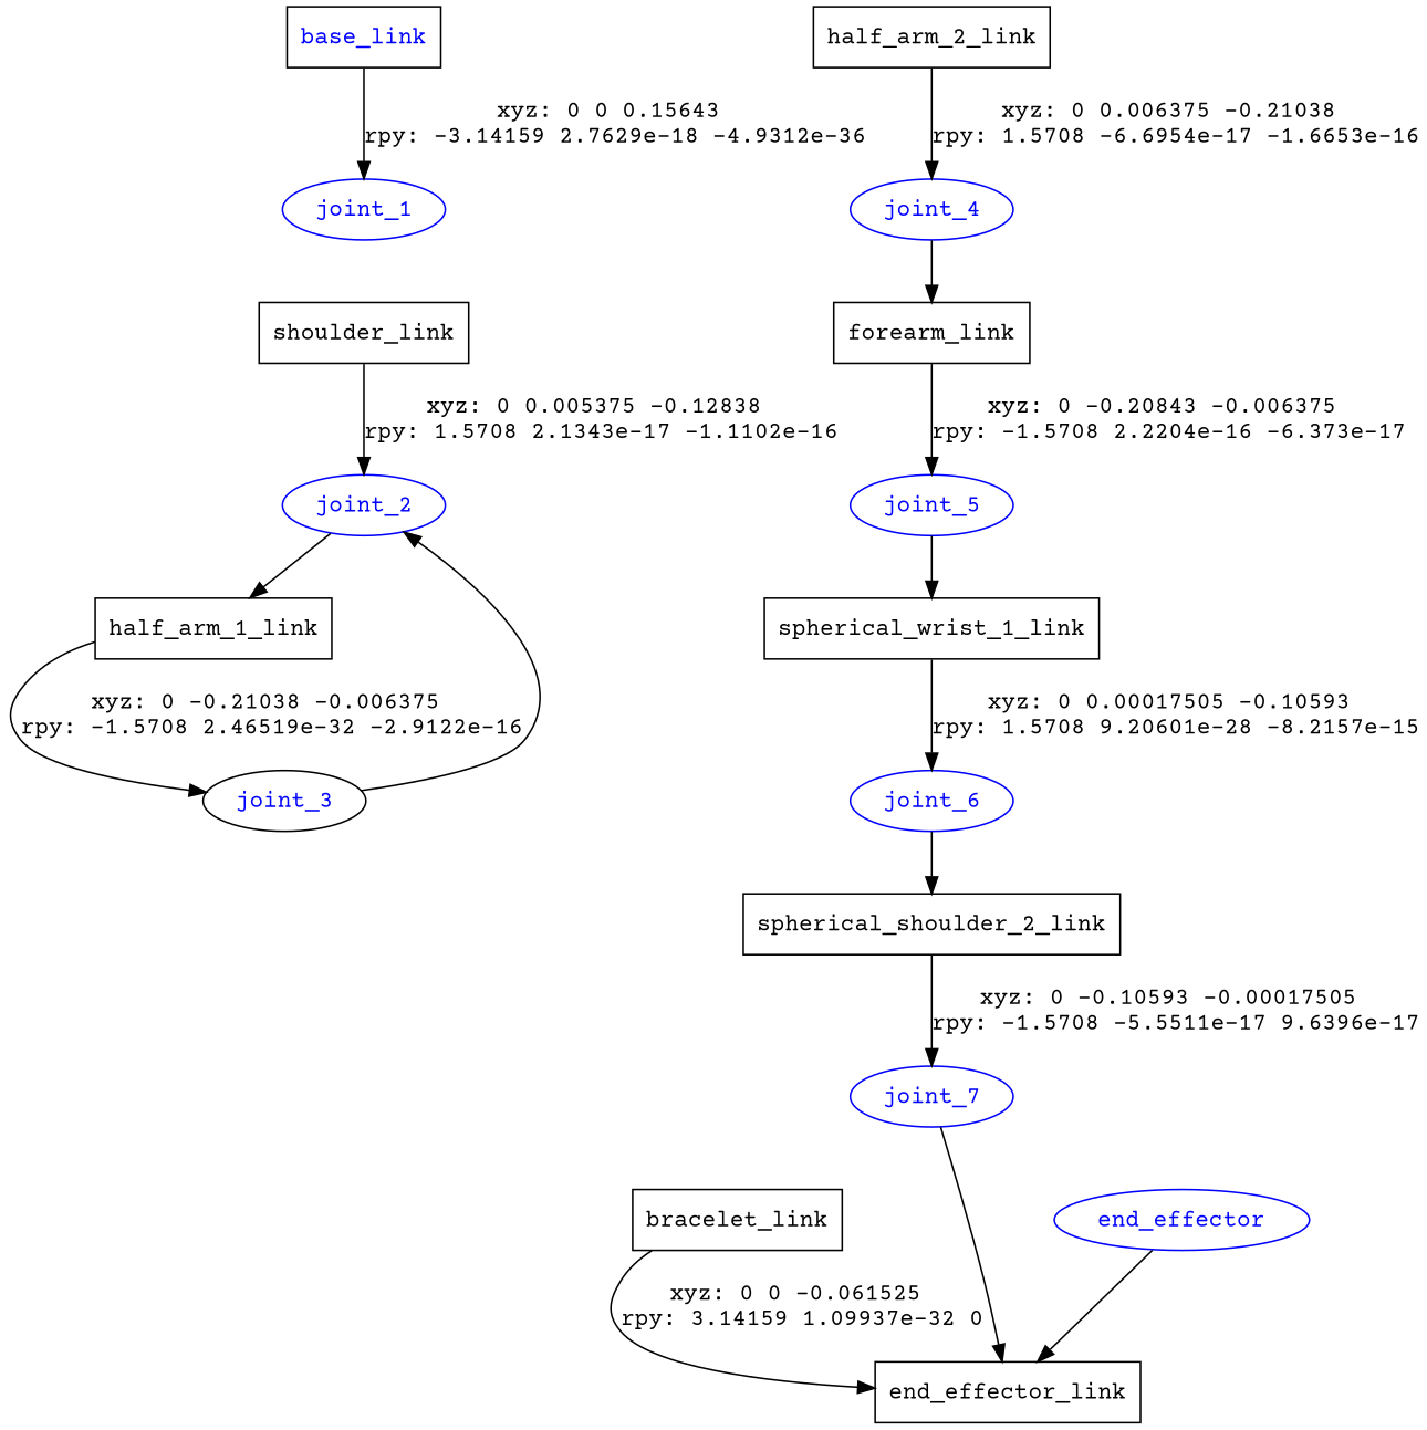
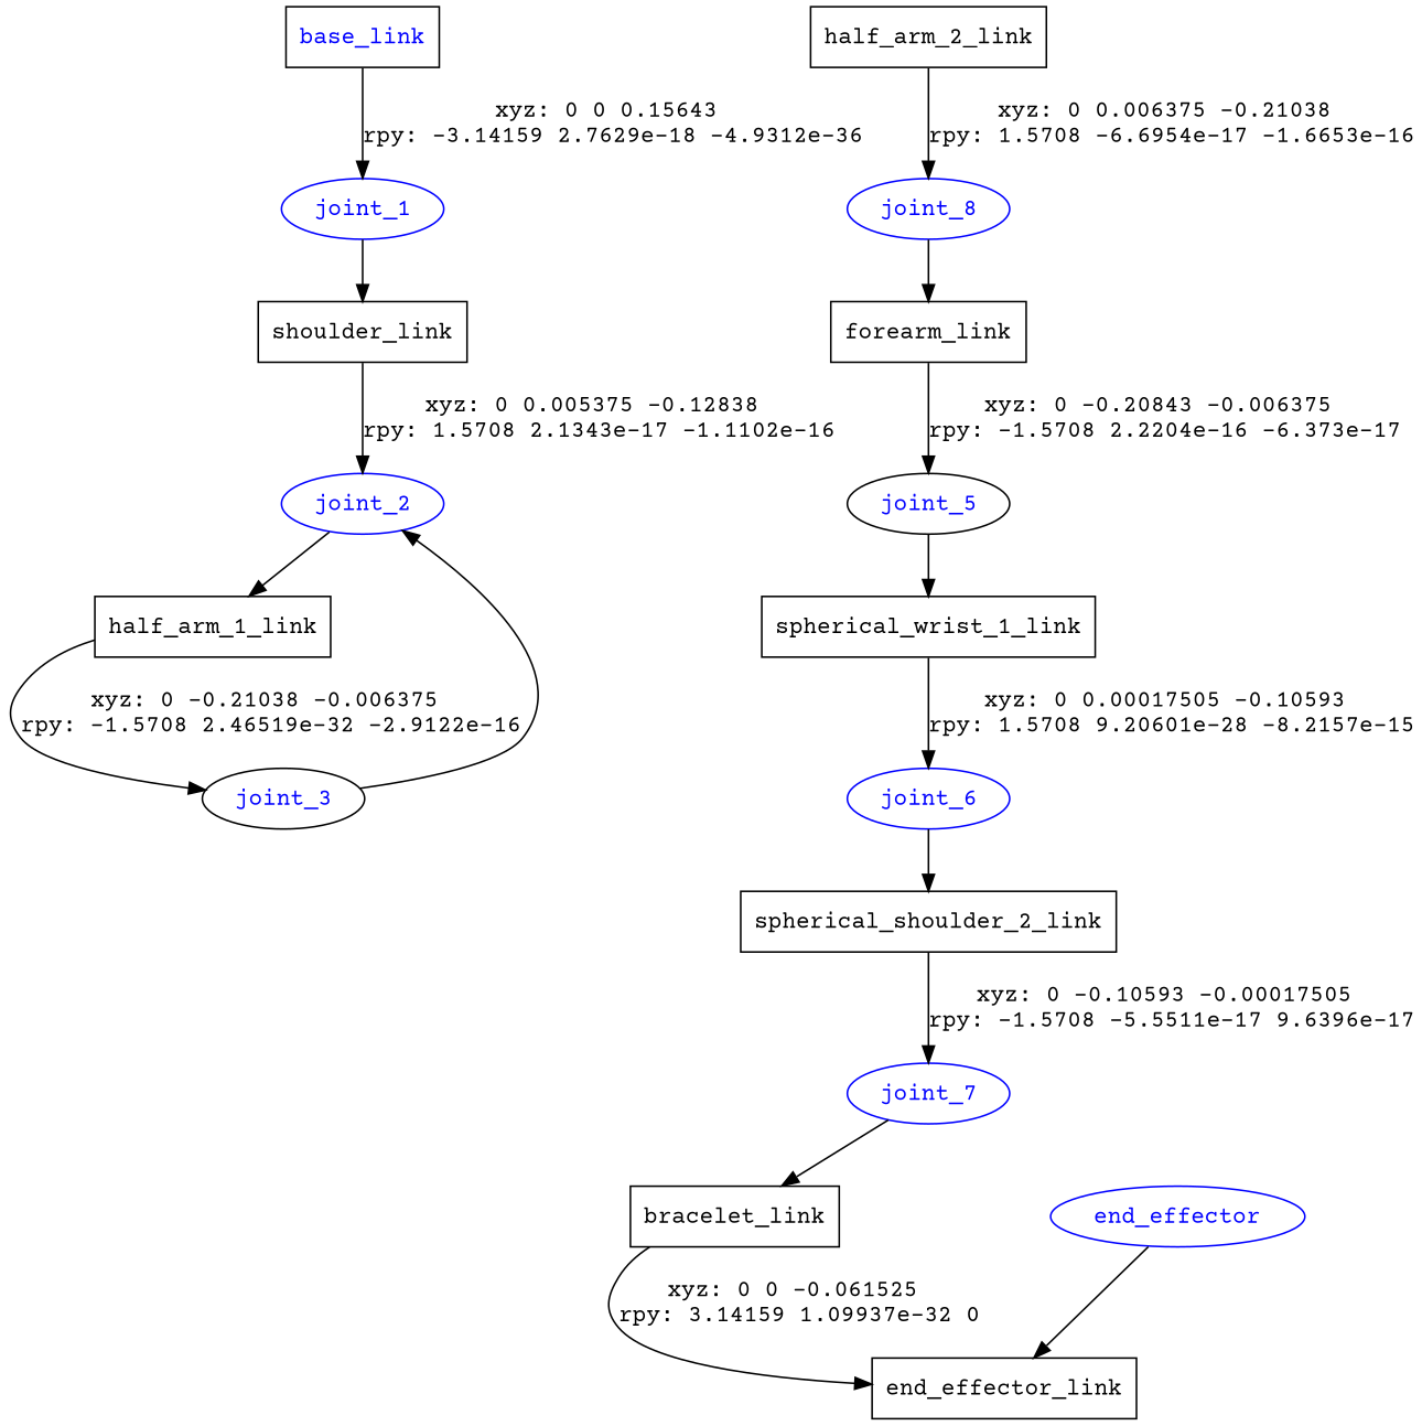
  digraph {
    fontname="Courier Prime"
    node [fontcolor=blue fontname="Courier Prime" shape=box]
    edge [fontname="Courier Prime"]
    n1 [label=base_link]
    joint_1 [color=blue shape=ellipse]
    n3 [label=shoulder_link fontcolor=""]
    joint_2 [color=blue shape=ellipse]
    n5 [label=half_arm_1_link fontcolor=""]
    joint_3 [color=black shape=ellipse]
    n7 [label=half_arm_2_link fontcolor=""]
-   joint_4 [color=blue shape=ellipse]
+   joint_4 [color=blue shape=ellipse label=joint_8]
    n9 [label=forearm_link fontcolor=""]
-   joint_5 [color=blue shape=ellipse]
+   joint_5 [color=black shape=ellipse]
    n11 [label=spherical_wrist_1_link fontcolor=""]
    joint_6 [color=blue shape=ellipse]
    n13 [label=spherical_shoulder_2_link fontcolor=""]
    joint_7 [color=blue shape=ellipse]
    n15 [label=bracelet_link fontcolor=""]
    n16 [label=end_effector_link fontcolor=""]
    end_effector [color=blue shape=ellipse]
    n1 -> joint_1 [label="xyz: 0 0 0.15643 \nrpy: -3.14159 2.7629e-18 -4.9312e-36"]
+   joint_1 -> n3
    n3 -> joint_2 [label="xyz: 0 0.005375 -0.12838 \nrpy: 1.5708 2.1343e-17 -1.1102e-16"]
    joint_2 -> n5
    n5 -> joint_3 [label="xyz: 0 -0.21038 -0.006375 \nrpy: -1.5708 2.46519e-32 -2.9122e-16"]
    joint_3 -> joint_2
    n7 -> joint_4 [label="xyz: 0 0.006375 -0.21038 \nrpy: 1.5708 -6.6954e-17 -1.6653e-16"]
    joint_4 -> n9
    n9 -> joint_5 [label="xyz: 0 -0.20843 -0.006375 \nrpy: -1.5708 2.2204e-16 -6.373e-17"]
    joint_5 -> n11
    n11 -> joint_6 [label="xyz: 0 0.00017505 -0.10593 \nrpy: 1.5708 9.20601e-28 -8.2157e-15"]
    joint_6 -> n13
    n13 -> joint_7 [label="xyz: 0 -0.10593 -0.00017505 \nrpy: -1.5708 -5.5511e-17 9.6396e-17"]
-   joint_7 -> n16
+   joint_7 -> n15
    n15 -> n16 [label="xyz: 0 0 -0.061525 \nrpy: 3.14159 1.09937e-32 0"]
    end_effector -> n16
  }
